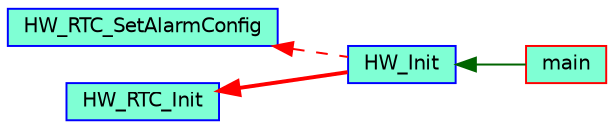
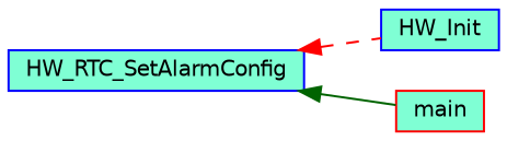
  digraph {
    rankdir=LR
    node [color=blue fillcolor=aquamarine fontname=Helvetica fontsize=10 shape=record style=filled]
    edge [color=red dir=back fontname=Helvetica fontsize=10 labelfontname=Helvetica labelfontsize=10]
    n1 [fontcolor=black height=0.2 label=HW_RTC_SetAlarmConfig width=0.4]
    n2 [height=0.2 label=HW_Init width=0.4]
-   n3 [height=0.2 label=HW_RTC_Init width=0.4]
    n4 [color=red height=0.2 label=main width=0.4]
    n1 -> n2 [style=dashed]
-   n2 -> n4 [color=darkgreen style=solid]
-   n3 -> n2 [style=bold]
+   n1 -> n4 [color=darkgreen style=solid]
  }
